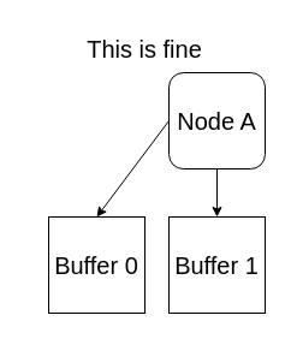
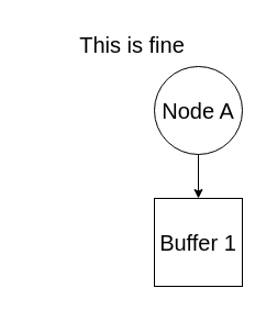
  <mxCell id="0" />
  <mxCell id="1" parent="0" />
- <mxCell id="2" value="&lt;font style=&quot;font-size: 20px;&quot;&gt;Node A&lt;br&gt;&lt;/font&gt;" style="whiteSpace=wrap;html=1;aspect=fixed;rounded=1;" vertex="1" parent="1"><mxGeometry x="140" y="60" width="80" height="80" as="geometry" /></mxCell>
+ <mxCell id="2" value="&lt;font style=&quot;font-size: 20px;&quot;&gt;Node A&lt;br&gt;&lt;/font&gt;" style="ellipse;whiteSpace=wrap;html=1;aspect=fixed;" vertex="1" parent="1"><mxGeometry x="140" y="60" width="80" height="80" as="geometry" /></mxCell>
  <mxCell id="3" value="&lt;font style=&quot;font-size: 20px;&quot;&gt;This is fine&lt;/font&gt;" style="text;html=1;strokeColor=none;fillColor=none;align=center;verticalAlign=middle;whiteSpace=wrap;rounded=0;" vertex="1" parent="1"><mxGeometry width="200" height="40" as="geometry" x="20" y="20" /></mxCell>
- <mxCell id="4" value="" style="endArrow=classic;html=1;rounded=0;exitX=0;exitY=0.5;exitDx=0;exitDy=0;entryX=0.5;entryY=0;entryDx=0;entryDy=0;" edge="1" parent="1" source="2" target="6"><mxGeometry width="50" height="50" relative="1" as="geometry"><mxPoint x="60" y="70" as="sourcePoint" /><mxPoint x="60" y="180" as="targetPoint" /></mxGeometry></mxCell>
  <mxCell id="5" value="" style="endArrow=classic;html=1;rounded=0;exitX=0.5;exitY=1;exitDx=0;exitDy=0;entryX=0.5;entryY=0;entryDx=0;entryDy=0;" edge="1" parent="1" source="2"><mxGeometry width="50" height="50" relative="1" as="geometry"><mxPoint x="220" y="180" as="sourcePoint" /><mxPoint x="180" y="180" as="targetPoint" /></mxGeometry></mxCell>
- <mxCell id="6" value="&lt;font style=&quot;font-size: 20px;&quot;&gt;Buffer 0&lt;/font&gt;" style="whiteSpace=wrap;html=1;aspect=fixed;" vertex="1" parent="1"><mxGeometry x="40" y="180" width="80" height="80" as="geometry" /></mxCell>
  <mxCell id="7" value="&lt;font style=&quot;font-size: 20px;&quot;&gt;Buffer 1&lt;br&gt;&lt;/font&gt;" style="whiteSpace=wrap;html=1;aspect=fixed;" vertex="1" parent="1"><mxGeometry x="140" y="180" width="80" height="80" as="geometry" /></mxCell>
